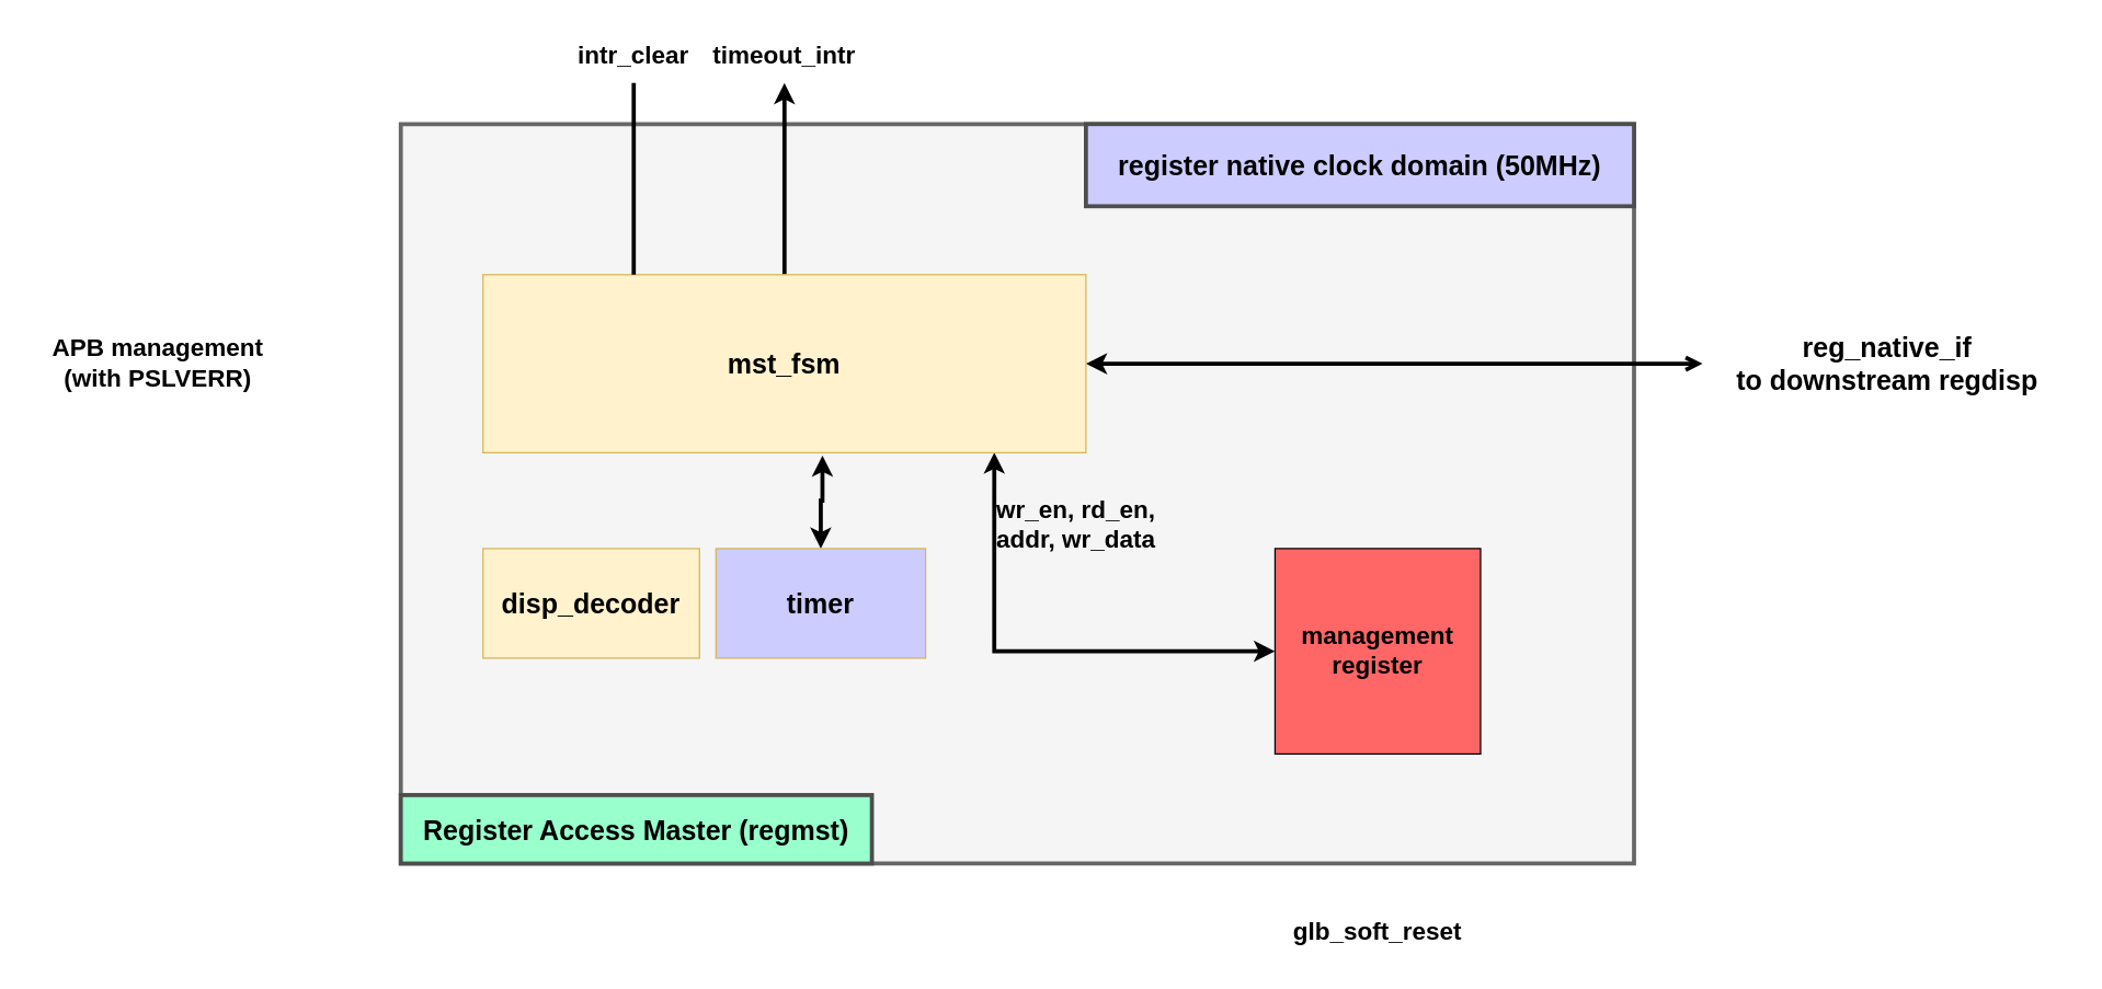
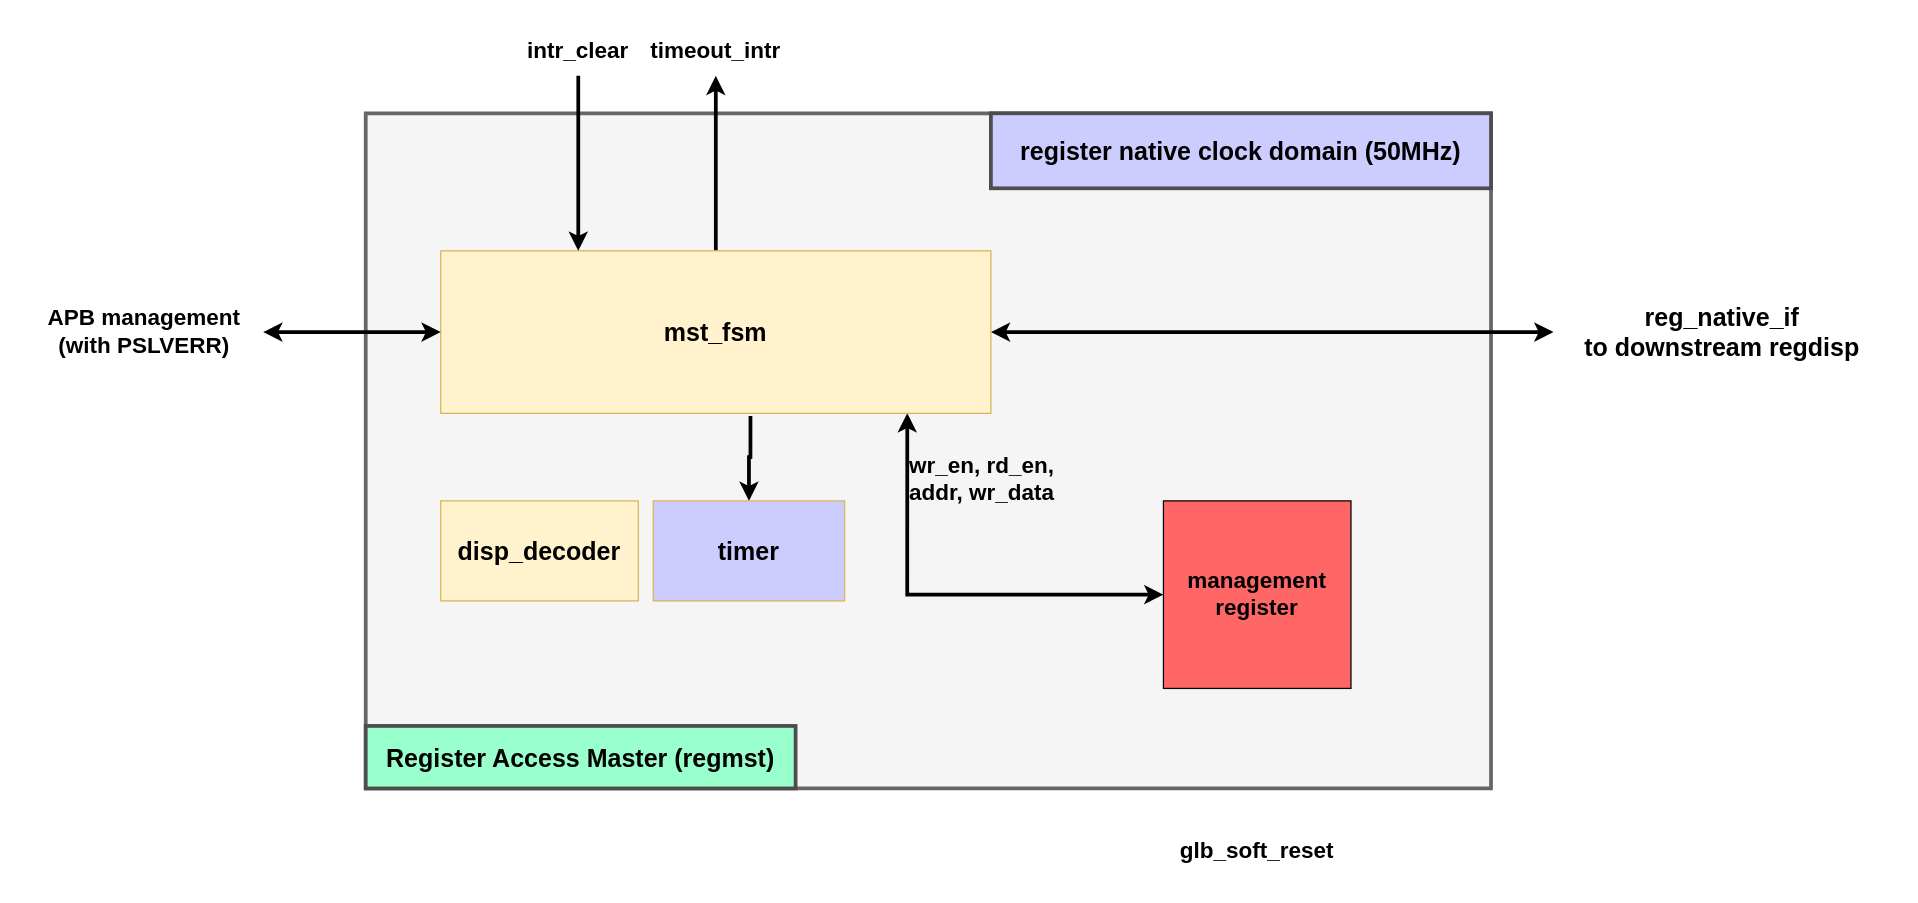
  <mxCell id="0" />
  <mxCell id="1" parent="0" />
  <mxCell id="2" value="" style="shape=corner;whiteSpace=wrap;html=1;fillColor=#f5f5f5;dx=1000;dy=910;strokeWidth=3;strokeColor=#666666;fontColor=#333333;fontSize=18;" parent="1" vertex="1"><mxGeometry x="292" y="90" width="900" height="540" as="geometry" /></mxCell>
  <mxCell id="3" style="edgeStyle=orthogonalEdgeStyle;rounded=0;html=1;fontSize=20;startArrow=none;startFill=0;strokeWidth=3;" parent="1" source="6" target="11" edge="1"><mxGeometry relative="1" as="geometry" /></mxCell>
- <mxCell id="4" style="edgeStyle=orthogonalEdgeStyle;rounded=0;html=1;exitX=1;exitY=0.5;exitDx=0;exitDy=0;entryX=0;entryY=0.5;entryDx=0;entryDy=0;fontSize=20;startArrow=classic;startFill=1;strokeWidth=3;endArrow=open;" parent="1" source="6" target="13" edge="1"><mxGeometry relative="1" as="geometry"><mxPoint x="1004" y="325" as="targetPoint" /></mxGeometry></mxCell>
+ <mxCell id="4" style="edgeStyle=orthogonalEdgeStyle;rounded=0;html=1;exitX=1;exitY=0.5;exitDx=0;exitDy=0;entryX=0;entryY=0.5;entryDx=0;entryDy=0;fontSize=20;startArrow=classic;startFill=1;strokeWidth=3;" parent="1" source="6" target="13" edge="1"><mxGeometry relative="1" as="geometry"><mxPoint x="1004" y="325" as="targetPoint" /></mxGeometry></mxCell>
  <mxCell id="5" style="edgeStyle=orthogonalEdgeStyle;rounded=0;html=1;exitX=0.848;exitY=0.999;exitDx=0;exitDy=0;entryX=0;entryY=0.5;entryDx=0;entryDy=0;fontSize=18;startArrow=classic;startFill=1;strokeWidth=3;exitPerimeter=0;" parent="1" source="6" target="18" edge="1"><mxGeometry relative="1" as="geometry" /></mxCell>
  <mxCell id="6" value="mst_fsm" style="rounded=0;whiteSpace=wrap;html=1;fontStyle=1;fillColor=#fff2cc;fontSize=20;strokeColor=#d6b656;" parent="1" vertex="1"><mxGeometry x="352" y="200" width="440" height="130" as="geometry" /></mxCell>
+ <mxCell id="7" style="edgeStyle=orthogonalEdgeStyle;rounded=0;html=1;exitX=1;exitY=0.5;exitDx=0;exitDy=0;entryX=0;entryY=0.5;entryDx=0;entryDy=0;fontSize=18;fontColor=#000000;startArrow=classic;startFill=1;strokeWidth=3;" parent="1" source="8" target="6" edge="1"><mxGeometry relative="1" as="geometry" /></mxCell>
  <mxCell id="8" value="&lt;span style=&quot;font-size: 18px&quot;&gt;APB management&lt;br&gt;&lt;/span&gt;&lt;span style=&quot;font-size: 18px&quot;&gt;(with PSLVERR)&lt;br style=&quot;font-size: 18px&quot;&gt;&lt;/span&gt;" style="text;html=1;strokeColor=none;fillColor=none;align=center;verticalAlign=middle;whiteSpace=wrap;rounded=0;fontSize=18;fontColor=#000000;fontStyle=1" parent="1" vertex="1"><mxGeometry x="20" y="220" width="190" height="90" as="geometry" /></mxCell>
- <mxCell id="9" style="edgeStyle=orthogonalEdgeStyle;html=1;entryX=0.25;entryY=0;entryDx=0;entryDy=0;fontSize=20;startArrow=none;startFill=0;strokeWidth=3;rounded=0;endArrow=none;" parent="1" source="10" target="6" edge="1"><mxGeometry relative="1" as="geometry" /></mxCell>
+ <mxCell id="9" style="edgeStyle=orthogonalEdgeStyle;html=1;entryX=0.25;entryY=0;entryDx=0;entryDy=0;fontSize=20;startArrow=none;startFill=0;strokeWidth=3;rounded=0;" parent="1" source="10" target="6" edge="1"><mxGeometry relative="1" as="geometry" /></mxCell>
  <mxCell id="10" value="&lt;span style=&quot;font-size: 18px&quot;&gt;intr_clear&lt;br style=&quot;font-size: 18px&quot;&gt;&lt;/span&gt;" style="text;html=1;strokeColor=none;fillColor=none;align=center;verticalAlign=middle;whiteSpace=wrap;rounded=0;fontSize=18;fontColor=#000000;fontStyle=1" parent="1" vertex="1"><mxGeometry x="402" y="20" width="120" height="40" as="geometry" /></mxCell>
  <mxCell id="11" value="&lt;span style=&quot;font-size: 18px&quot;&gt;timeout_intr&lt;br style=&quot;font-size: 18px&quot;&gt;&lt;/span&gt;" style="text;html=1;strokeColor=none;fillColor=none;align=center;verticalAlign=middle;whiteSpace=wrap;rounded=0;fontSize=18;fontColor=#000000;fontStyle=1" parent="1" vertex="1"><mxGeometry x="507" y="20" width="130" height="40" as="geometry" /></mxCell>
  <mxCell id="12" value="disp_decoder" style="rounded=0;whiteSpace=wrap;html=1;fillColor=#fff2cc;fontStyle=1;fontSize=20;strokeColor=#d6b656;" parent="1" vertex="1"><mxGeometry x="352" y="400" width="158" height="80" as="geometry" /></mxCell>
  <mxCell id="13" value="reg_native_if &lt;br&gt;to downstream regdisp" style="rounded=0;whiteSpace=wrap;html=1;fontSize=20;fillColor=none;strokeColor=none;fontStyle=1" parent="1" vertex="1"><mxGeometry x="1242" y="233.75" width="270" height="62.5" as="geometry" /></mxCell>
  <mxCell id="14" value="&lt;span style=&quot;font-size: 18px&quot;&gt;glb_soft_reset&lt;br style=&quot;font-size: 18px&quot;&gt;&lt;/span&gt;" style="text;html=1;strokeColor=none;fillColor=none;align=center;verticalAlign=middle;whiteSpace=wrap;rounded=0;fontSize=18;fontColor=#000000;fontStyle=1" parent="1" vertex="1"><mxGeometry x="885" y="660" width="240" height="40" as="geometry" /></mxCell>
  <mxCell id="15" value="Register Access Master (regmst)" style="text;html=1;strokeColor=#4D4D4D;fillColor=#99FFCC;align=center;verticalAlign=middle;whiteSpace=wrap;rounded=0;fontSize=20;fontStyle=1;strokeWidth=3;" parent="1" vertex="1"><mxGeometry x="292" y="580" width="343.81" height="50" as="geometry" /></mxCell>
  <mxCell id="16" value="&lt;b style=&quot;font-size: 20px&quot;&gt;register native clock domain (50MHz)&lt;/b&gt;" style="rounded=0;whiteSpace=wrap;html=1;fillColor=#CCCCFF;fontSize=20;strokeColor=#4D4D4D;labelBorderColor=none;strokeWidth=3;" parent="1" vertex="1"><mxGeometry x="792" y="90" width="400" height="60" as="geometry" /></mxCell>
  <mxCell id="17" value="&lt;b style=&quot;font-size: 18px&quot;&gt;wr_en, rd_en,&lt;br&gt;addr, wr_data&lt;/b&gt;" style="text;html=1;strokeColor=none;fillColor=none;align=center;verticalAlign=middle;whiteSpace=wrap;rounded=0;fontSize=18;" parent="1" vertex="1"><mxGeometry x="715" y="345" width="140" height="75" as="geometry" /></mxCell>
  <mxCell id="18" value="management&lt;br&gt;register" style="whiteSpace=wrap;html=1;aspect=fixed;fillColor=#FF6666;fontStyle=1;fontColor=#000000;fontSize=18;" parent="1" vertex="1"><mxGeometry x="930" y="400" width="150" height="150" as="geometry" /></mxCell>
- <mxCell id="19" style="edgeStyle=orthogonalEdgeStyle;rounded=0;html=1;entryX=0.563;entryY=1.016;entryDx=0;entryDy=0;entryPerimeter=0;fontSize=18;startArrow=classic;startFill=1;strokeWidth=3;" parent="1" source="20" target="6" edge="1"><mxGeometry relative="1" as="geometry" /></mxCell>
+ <mxCell id="19" style="edgeStyle=orthogonalEdgeStyle;rounded=0;html=1;entryX=0.563;entryY=1.016;entryDx=0;entryDy=0;entryPerimeter=0;fontSize=18;startArrow=classic;startFill=1;strokeWidth=3;endArrow=none;" parent="1" source="20" target="6" edge="1"><mxGeometry relative="1" as="geometry" /></mxCell>
  <mxCell id="20" value="timer" style="rounded=0;whiteSpace=wrap;html=1;fillColor=#ccccff;fontStyle=1;fontSize=20;strokeColor=#d6b656;" parent="1" vertex="1"><mxGeometry x="522" y="400" width="153" height="80" as="geometry" /></mxCell>
